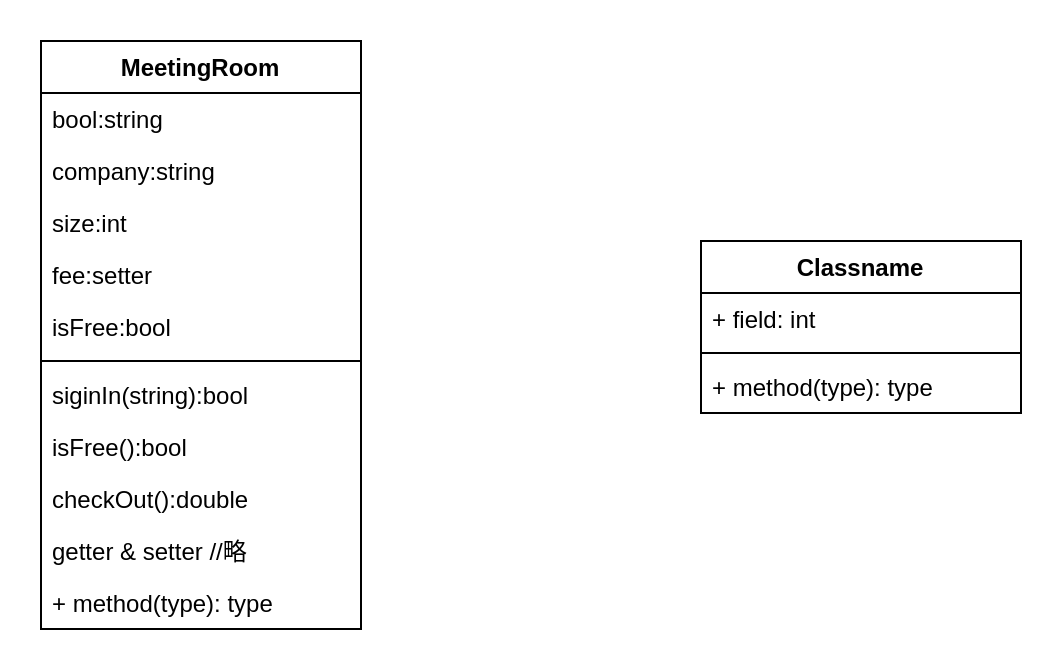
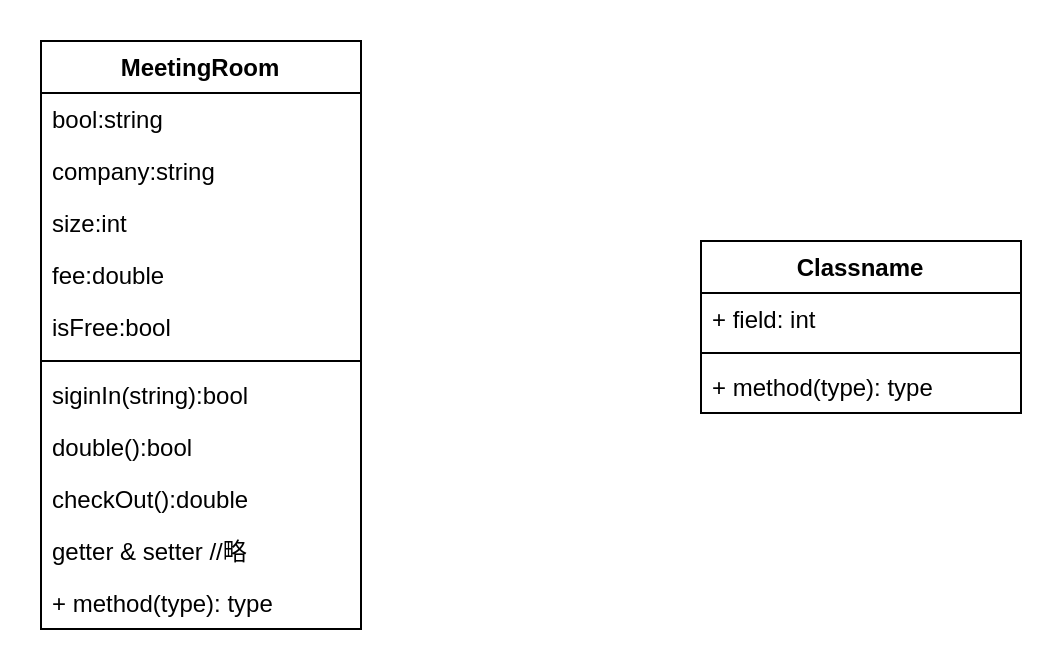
  <mxCell id="0" />
  <mxCell id="1" parent="0" />
  <mxCell id="2" value="MeetingRoom" style="swimlane;fontStyle=1;align=center;verticalAlign=top;childLayout=stackLayout;horizontal=1;startSize=26;horizontalStack=0;resizeParent=1;resizeParentMax=0;resizeLast=0;collapsible=1;marginBottom=0;" vertex="1" parent="1"><mxGeometry x="20" y="20" width="160" height="294" as="geometry"><mxRectangle x="50" y="60" width="110" height="26" as="alternateBounds" /></mxGeometry></mxCell>
  <mxCell id="3" value="bool:string" style="text;strokeColor=none;fillColor=none;align=left;verticalAlign=top;spacingLeft=4;spacingRight=4;overflow=hidden;rotatable=0;points=[[0,0.5],[1,0.5]];portConstraint=eastwest;" vertex="1" parent="2"><mxGeometry y="26" width="160" height="26" as="geometry" /></mxCell>
  <mxCell id="4" value="company:string" style="text;strokeColor=none;fillColor=none;align=left;verticalAlign=top;spacingLeft=4;spacingRight=4;overflow=hidden;rotatable=0;points=[[0,0.5],[1,0.5]];portConstraint=eastwest;" vertex="1" parent="2"><mxGeometry y="52" width="160" height="26" as="geometry" /></mxCell>
  <mxCell id="5" value="size:int" style="text;strokeColor=none;fillColor=none;align=left;verticalAlign=top;spacingLeft=4;spacingRight=4;overflow=hidden;rotatable=0;points=[[0,0.5],[1,0.5]];portConstraint=eastwest;" vertex="1" parent="2"><mxGeometry y="78" width="160" height="26" as="geometry" /></mxCell>
- <mxCell id="6" value="fee:setter" style="text;strokeColor=none;fillColor=none;align=left;verticalAlign=top;spacingLeft=4;spacingRight=4;overflow=hidden;rotatable=0;points=[[0,0.5],[1,0.5]];portConstraint=eastwest;" vertex="1" parent="2"><mxGeometry y="104" width="160" height="26" as="geometry" /></mxCell>
+ <mxCell id="6" value="fee:double" style="text;strokeColor=none;fillColor=none;align=left;verticalAlign=top;spacingLeft=4;spacingRight=4;overflow=hidden;rotatable=0;points=[[0,0.5],[1,0.5]];portConstraint=eastwest;" vertex="1" parent="2"><mxGeometry y="104" width="160" height="26" as="geometry" /></mxCell>
  <mxCell id="7" value="isFree:bool" style="text;strokeColor=none;fillColor=none;align=left;verticalAlign=top;spacingLeft=4;spacingRight=4;overflow=hidden;rotatable=0;points=[[0,0.5],[1,0.5]];portConstraint=eastwest;" vertex="1" parent="2"><mxGeometry y="130" width="160" height="26" as="geometry" /></mxCell>
  <mxCell id="8" value="" style="line;strokeWidth=1;fillColor=none;align=left;verticalAlign=middle;spacingTop=-1;spacingLeft=3;spacingRight=3;rotatable=0;labelPosition=right;points=[];portConstraint=eastwest;" vertex="1" parent="2"><mxGeometry y="156" width="160" height="8" as="geometry" /></mxCell>
  <mxCell id="9" value="siginIn(string):bool" style="text;strokeColor=none;fillColor=none;align=left;verticalAlign=top;spacingLeft=4;spacingRight=4;overflow=hidden;rotatable=0;points=[[0,0.5],[1,0.5]];portConstraint=eastwest;" vertex="1" parent="2"><mxGeometry y="164" width="160" height="26" as="geometry" /></mxCell>
- <mxCell id="10" value="isFree():bool" style="text;strokeColor=none;fillColor=none;align=left;verticalAlign=top;spacingLeft=4;spacingRight=4;overflow=hidden;rotatable=0;points=[[0,0.5],[1,0.5]];portConstraint=eastwest;" vertex="1" parent="2"><mxGeometry y="190" width="160" height="26" as="geometry" /></mxCell>
+ <mxCell id="10" value="double():bool" style="text;strokeColor=none;fillColor=none;align=left;verticalAlign=top;spacingLeft=4;spacingRight=4;overflow=hidden;rotatable=0;points=[[0,0.5],[1,0.5]];portConstraint=eastwest;" vertex="1" parent="2"><mxGeometry y="190" width="160" height="26" as="geometry" /></mxCell>
  <mxCell id="11" value="checkOut():double" style="text;strokeColor=none;fillColor=none;align=left;verticalAlign=top;spacingLeft=4;spacingRight=4;overflow=hidden;rotatable=0;points=[[0,0.5],[1,0.5]];portConstraint=eastwest;" vertex="1" parent="2"><mxGeometry y="216" width="160" height="26" as="geometry" /></mxCell>
  <mxCell id="12" value="getter &amp; setter //略" style="text;strokeColor=none;fillColor=none;align=left;verticalAlign=top;spacingLeft=4;spacingRight=4;overflow=hidden;rotatable=0;points=[[0,0.5],[1,0.5]];portConstraint=eastwest;" vertex="1" parent="2"><mxGeometry y="242" width="160" height="26" as="geometry" /></mxCell>
  <mxCell id="13" value="+ method(type): type" style="text;strokeColor=none;fillColor=none;align=left;verticalAlign=top;spacingLeft=4;spacingRight=4;overflow=hidden;rotatable=0;points=[[0,0.5],[1,0.5]];portConstraint=eastwest;" vertex="1" parent="2"><mxGeometry y="268" width="160" height="26" as="geometry" /></mxCell>
  <mxCell id="14" value="Classname" style="swimlane;fontStyle=1;align=center;verticalAlign=top;childLayout=stackLayout;horizontal=1;startSize=26;horizontalStack=0;resizeParent=1;resizeParentMax=0;resizeLast=0;collapsible=1;marginBottom=0;" vertex="1" parent="1"><mxGeometry x="350" y="120" width="160" height="86" as="geometry" /></mxCell>
  <mxCell id="15" value="+ field: int" style="text;strokeColor=none;fillColor=none;align=left;verticalAlign=top;spacingLeft=4;spacingRight=4;overflow=hidden;rotatable=0;points=[[0,0.5],[1,0.5]];portConstraint=eastwest;" vertex="1" parent="14"><mxGeometry y="26" width="160" height="26" as="geometry" /></mxCell>
  <mxCell id="16" value="" style="line;strokeWidth=1;fillColor=none;align=left;verticalAlign=middle;spacingTop=-1;spacingLeft=3;spacingRight=3;rotatable=0;labelPosition=right;points=[];portConstraint=eastwest;" vertex="1" parent="14"><mxGeometry y="52" width="160" height="8" as="geometry" /></mxCell>
  <mxCell id="17" value="+ method(type): type" style="text;strokeColor=none;fillColor=none;align=left;verticalAlign=top;spacingLeft=4;spacingRight=4;overflow=hidden;rotatable=0;points=[[0,0.5],[1,0.5]];portConstraint=eastwest;" vertex="1" parent="14"><mxGeometry y="60" width="160" height="26" as="geometry" /></mxCell>
